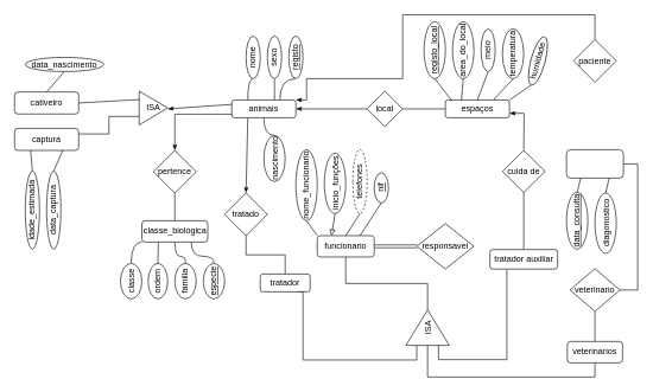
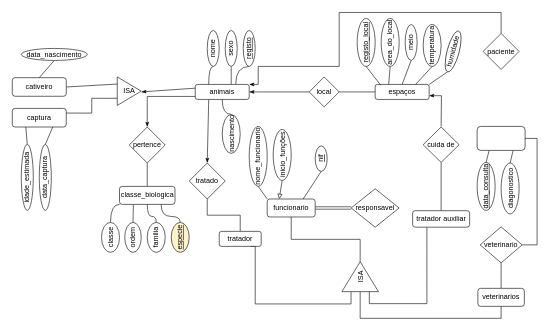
  <mxCell id="0" />
  <mxCell id="1" parent="0" />
  <mxCell id="2" style="edgeStyle=orthogonalEdgeStyle;rounded=0;orthogonalLoop=1;jettySize=auto;html=1;exitX=1;exitY=0.5;exitDx=0;exitDy=0;endArrow=none;endFill=0;curved=1;entryX=0.25;entryY=0;entryDx=0;entryDy=0;" edge="1" parent="1" source="3" target="11"><mxGeometry relative="1" as="geometry"><mxPoint x="385" y="140" as="targetPoint" /></mxGeometry></mxCell>
  <mxCell id="3" value="nome" style="ellipse;whiteSpace=wrap;html=1;rounded=1;direction=south;horizontal=0;" vertex="1" parent="1"><mxGeometry x="345" y="50" width="20" height="60" as="geometry" /></mxCell>
  <mxCell id="4" style="edgeStyle=orthogonalEdgeStyle;rounded=0;orthogonalLoop=1;jettySize=auto;html=1;exitX=1;exitY=0.5;exitDx=0;exitDy=0;endArrow=none;endFill=0;curved=1;entryX=0.5;entryY=0;entryDx=0;entryDy=0;" edge="1" parent="1" source="5"><mxGeometry relative="1" as="geometry"><mxPoint x="385" y="140" as="targetPoint" /></mxGeometry></mxCell>
  <mxCell id="5" value="sexo" style="ellipse;whiteSpace=wrap;html=1;rounded=1;fontStyle=0;direction=south;horizontal=0;" vertex="1" parent="1"><mxGeometry x="375" y="50" width="20" height="60" as="geometry" /></mxCell>
  <mxCell id="6" style="edgeStyle=orthogonalEdgeStyle;rounded=0;orthogonalLoop=1;jettySize=auto;html=1;exitX=1;exitY=0.5;exitDx=0;exitDy=0;entryX=0.75;entryY=0;entryDx=0;entryDy=0;endArrow=none;endFill=0;curved=1;" edge="1" parent="1" source="7" target="11"><mxGeometry relative="1" as="geometry"><mxPoint x="385" y="140" as="targetPoint" /></mxGeometry></mxCell>
  <mxCell id="7" value="registo" style="ellipse;whiteSpace=wrap;html=1;rounded=1;fontStyle=4;direction=south;horizontal=0;" vertex="1" parent="1"><mxGeometry x="405" y="50" width="20" height="60" as="geometry" /></mxCell>
  <mxCell id="8" style="rounded=0;orthogonalLoop=1;jettySize=auto;html=1;exitX=0;exitY=0.25;exitDx=0;exitDy=0;entryX=1;entryY=0.5;entryDx=0;entryDy=0;endArrow=classicThin;endFill=1;" edge="1" parent="1" source="11"><mxGeometry relative="1" as="geometry"><mxPoint x="235" y="152.5" as="targetPoint" /></mxGeometry></mxCell>
  <mxCell id="9" style="edgeStyle=orthogonalEdgeStyle;rounded=0;orthogonalLoop=1;jettySize=auto;html=1;startArrow=classicThin;startFill=1;endArrow=none;endFill=0;entryX=0;entryY=0.5;entryDx=0;entryDy=0;exitX=0.5;exitY=0;exitDx=0;exitDy=0;" edge="1" parent="1" source="43" target="11"><mxGeometry relative="1" as="geometry"><mxPoint x="305" y="220" as="sourcePoint" /><mxPoint x="335" y="160" as="targetPoint" /><Array as="points"><mxPoint x="245" y="160" /><mxPoint x="340" y="160" /></Array></mxGeometry></mxCell>
  <mxCell id="10" style="rounded=0;orthogonalLoop=1;jettySize=auto;html=1;startArrow=classicThin;startFill=1;endArrow=none;endFill=0;entryX=0.25;entryY=1;entryDx=0;entryDy=0;exitX=0.5;exitY=0;exitDx=0;exitDy=0;" edge="1" parent="1" source="54" target="11"><mxGeometry relative="1" as="geometry"><mxPoint x="345" y="270" as="targetPoint" /><mxPoint x="315" y="190" as="sourcePoint" /></mxGeometry></mxCell>
  <mxCell id="11" value="animais" style="rounded=1;whiteSpace=wrap;html=1;" vertex="1" parent="1"><mxGeometry x="325" y="140" width="90" height="25" as="geometry" /></mxCell>
  <mxCell id="12" style="edgeStyle=orthogonalEdgeStyle;curved=1;rounded=0;orthogonalLoop=1;jettySize=auto;html=1;exitX=0;exitY=0.5;exitDx=0;exitDy=0;entryX=0.5;entryY=1;entryDx=0;entryDy=0;endArrow=none;endFill=0;" edge="1" parent="1" source="13" target="11"><mxGeometry relative="1" as="geometry" /></mxCell>
  <mxCell id="13" value="nascimento" style="ellipse;whiteSpace=wrap;html=1;rounded=1;direction=south;horizontal=0;" vertex="1" parent="1"><mxGeometry x="370" y="190" width="30" height="65" as="geometry" /></mxCell>
  <mxCell id="14" style="edgeStyle=orthogonalEdgeStyle;rounded=0;orthogonalLoop=1;jettySize=auto;html=1;exitX=0;exitY=0.75;exitDx=0;exitDy=0;entryX=1;entryY=0.25;entryDx=0;entryDy=0;endArrow=none;endFill=0;" edge="1" parent="1" source="15" target="18"><mxGeometry relative="1" as="geometry" /></mxCell>
  <mxCell id="15" value="ISA" style="triangle;whiteSpace=wrap;html=1;" vertex="1" parent="1"><mxGeometry x="195" y="127.5" width="40" height="47.5" as="geometry" /></mxCell>
  <mxCell id="16" style="rounded=0;orthogonalLoop=1;jettySize=auto;html=1;exitX=1;exitY=0.5;exitDx=0;exitDy=0;entryX=0;entryY=0.25;entryDx=0;entryDy=0;endArrow=none;endFill=0;" edge="1" parent="1" source="17" target="15"><mxGeometry relative="1" as="geometry" /></mxCell>
  <mxCell id="17" value="cativeiro" style="rounded=1;whiteSpace=wrap;html=1;" vertex="1" parent="1"><mxGeometry x="20" y="128.75" width="90" height="31" as="geometry" /></mxCell>
  <mxCell id="18" value="captura" style="rounded=1;whiteSpace=wrap;html=1;" vertex="1" parent="1"><mxGeometry x="20" y="180" width="90" height="31" as="geometry" /></mxCell>
  <mxCell id="19" style="rounded=0;orthogonalLoop=1;jettySize=auto;html=1;exitX=0.5;exitY=0;exitDx=0;exitDy=0;entryX=0.5;entryY=0;entryDx=0;entryDy=0;endArrow=none;endFill=0;" edge="1" parent="1" source="20" target="17"><mxGeometry relative="1" as="geometry" /></mxCell>
  <mxCell id="20" value="data_nascimento" style="ellipse;whiteSpace=wrap;html=1;rounded=1;direction=south;horizontal=0;rotation=90;" vertex="1" parent="1"><mxGeometry x="80" y="35" width="20" height="110" as="geometry" /></mxCell>
  <mxCell id="21" style="rounded=0;orthogonalLoop=1;jettySize=auto;html=1;exitX=0;exitY=0.5;exitDx=0;exitDy=0;entryX=0.25;entryY=1;entryDx=0;entryDy=0;endArrow=none;endFill=0;" edge="1" parent="1" source="22" target="18"><mxGeometry relative="1" as="geometry" /></mxCell>
  <mxCell id="22" value="idade_estimada" style="ellipse;whiteSpace=wrap;html=1;rounded=1;direction=south;horizontal=0;rotation=0;" vertex="1" parent="1"><mxGeometry x="35" y="240" width="20" height="110" as="geometry" /></mxCell>
  <mxCell id="23" style="rounded=0;orthogonalLoop=1;jettySize=auto;html=1;exitX=0;exitY=0.5;exitDx=0;exitDy=0;entryX=0.75;entryY=1;entryDx=0;entryDy=0;endArrow=none;endFill=0;" edge="1" parent="1" source="24" target="18"><mxGeometry relative="1" as="geometry" /></mxCell>
  <mxCell id="24" value="data_captura" style="ellipse;whiteSpace=wrap;html=1;rounded=1;direction=south;horizontal=0;rotation=0;" vertex="1" parent="1"><mxGeometry x="65" y="240" width="20" height="110" as="geometry" /></mxCell>
  <mxCell id="25" style="edgeStyle=orthogonalEdgeStyle;curved=1;rounded=0;orthogonalLoop=1;jettySize=auto;html=1;exitX=1;exitY=0.5;exitDx=0;exitDy=0;entryX=0;entryY=0.5;entryDx=0;entryDy=0;startArrow=none;startFill=0;endArrow=none;endFill=0;" edge="1" parent="1" source="27" target="29"><mxGeometry relative="1" as="geometry" /></mxCell>
  <mxCell id="26" style="edgeStyle=orthogonalEdgeStyle;curved=1;rounded=0;orthogonalLoop=1;jettySize=auto;html=1;entryX=0;entryY=0.5;entryDx=0;entryDy=0;startArrow=classicThin;startFill=1;endArrow=none;endFill=0;exitX=1;exitY=0.5;exitDx=0;exitDy=0;" edge="1" parent="1" source="11" target="27"><mxGeometry relative="1" as="geometry"><mxPoint x="435" y="153" as="sourcePoint" /></mxGeometry></mxCell>
  <mxCell id="27" value="local" style="rhombus;whiteSpace=wrap;html=1;" vertex="1" parent="1"><mxGeometry x="515" y="127.5" width="50" height="50" as="geometry" /></mxCell>
  <mxCell id="28" style="edgeStyle=orthogonalEdgeStyle;rounded=0;orthogonalLoop=1;jettySize=auto;html=1;exitX=1;exitY=0.75;exitDx=0;exitDy=0;startArrow=classicThin;startFill=1;endArrow=none;endFill=0;" edge="1" parent="1" source="29"><mxGeometry relative="1" as="geometry"><mxPoint x="735" y="210" as="targetPoint" /></mxGeometry></mxCell>
  <mxCell id="29" value="espaços" style="rounded=1;whiteSpace=wrap;html=1;" vertex="1" parent="1"><mxGeometry x="625" y="140" width="90" height="25" as="geometry" /></mxCell>
  <mxCell id="30" style="rounded=0;orthogonalLoop=1;jettySize=auto;html=1;exitX=0.5;exitY=1;exitDx=0;exitDy=0;entryX=0.102;entryY=0.048;entryDx=0;entryDy=0;entryPerimeter=0;startArrow=none;startFill=0;endArrow=none;endFill=0;" edge="1" parent="1" source="31" target="29"><mxGeometry relative="1" as="geometry" /></mxCell>
  <mxCell id="31" value="registo_local" style="ellipse;rounded=1;flipV=1;flipH=1;direction=east;whiteSpace=wrap;html=1;horizontal=0;fontStyle=4" vertex="1" parent="1"><mxGeometry x="595" y="30" width="30" height="80" as="geometry" /></mxCell>
  <mxCell id="32" style="rounded=0;orthogonalLoop=1;jettySize=auto;html=1;exitX=0.5;exitY=1;exitDx=0;exitDy=0;entryX=0.25;entryY=0;entryDx=0;entryDy=0;startArrow=none;startFill=0;endArrow=none;endFill=0;" edge="1" parent="1" source="33" target="29"><mxGeometry relative="1" as="geometry" /></mxCell>
  <mxCell id="33" value="area_do_local" style="ellipse;rounded=1;flipV=1;flipH=1;direction=east;whiteSpace=wrap;html=1;horizontal=0;" vertex="1" parent="1"><mxGeometry x="635" y="30" width="30" height="80" as="geometry" /></mxCell>
  <mxCell id="34" style="rounded=0;orthogonalLoop=1;jettySize=auto;html=1;exitX=0.5;exitY=1;exitDx=0;exitDy=0;entryX=0.5;entryY=0;entryDx=0;entryDy=0;startArrow=none;startFill=0;endArrow=none;endFill=0;" edge="1" parent="1" source="35" target="29"><mxGeometry relative="1" as="geometry" /></mxCell>
  <mxCell id="35" value="meio" style="ellipse;rounded=1;flipV=1;flipH=1;direction=east;whiteSpace=wrap;html=1;horizontal=0;" vertex="1" parent="1"><mxGeometry x="675" y="40" width="20" height="60" as="geometry" /></mxCell>
  <mxCell id="36" style="rounded=0;orthogonalLoop=1;jettySize=auto;html=1;exitX=0.5;exitY=1;exitDx=0;exitDy=0;entryX=0.75;entryY=0;entryDx=0;entryDy=0;startArrow=none;startFill=0;endArrow=none;endFill=0;" edge="1" parent="1" source="37" target="29"><mxGeometry relative="1" as="geometry" /></mxCell>
  <mxCell id="37" value="temperatura" style="ellipse;rounded=1;flipV=1;flipH=1;direction=east;whiteSpace=wrap;html=1;horizontal=0;" vertex="1" parent="1"><mxGeometry x="705" y="40" width="30" height="70" as="geometry" /></mxCell>
  <mxCell id="38" style="rounded=0;orthogonalLoop=1;jettySize=auto;html=1;exitX=0.5;exitY=1;exitDx=0;exitDy=0;startArrow=none;startFill=0;endArrow=none;endFill=0;" edge="1" parent="1" source="39"><mxGeometry relative="1" as="geometry"><mxPoint x="715" y="140" as="targetPoint" /></mxGeometry></mxCell>
  <mxCell id="39" value="humidade" style="ellipse;rounded=1;flipV=1;flipH=1;direction=east;whiteSpace=wrap;html=1;horizontal=0;rotation=15;" vertex="1" parent="1"><mxGeometry x="745" y="50" width="20" height="70" as="geometry" /></mxCell>
  <mxCell id="40" style="edgeStyle=orthogonalEdgeStyle;rounded=0;orthogonalLoop=1;jettySize=auto;html=1;entryX=0.5;entryY=0;entryDx=0;entryDy=0;startArrow=classicThin;startFill=1;endArrow=none;endFill=0;exitX=1;exitY=0;exitDx=0;exitDy=0;" edge="1" parent="1" source="11" target="41"><mxGeometry relative="1" as="geometry"><mxPoint x="565" y="230" as="sourcePoint" /><Array as="points"><mxPoint x="430" y="110" /><mxPoint x="565" y="110" /><mxPoint x="565" y="20" /><mxPoint x="835" y="20" /></Array></mxGeometry></mxCell>
  <mxCell id="41" value="paciente" style="rhombus;whiteSpace=wrap;html=1;" vertex="1" parent="1"><mxGeometry x="805" y="55" width="60" height="60" as="geometry" /></mxCell>
  <mxCell id="42" style="edgeStyle=orthogonalEdgeStyle;curved=1;rounded=0;orthogonalLoop=1;jettySize=auto;html=1;exitX=0.5;exitY=1;exitDx=0;exitDy=0;entryX=0.5;entryY=0;entryDx=0;entryDy=0;startArrow=none;startFill=0;endArrow=none;endFill=0;" edge="1" parent="1" source="43" target="48"><mxGeometry relative="1" as="geometry" /></mxCell>
  <mxCell id="43" value="pertence" style="rhombus;whiteSpace=wrap;html=1;" vertex="1" parent="1"><mxGeometry x="215" y="211" width="60" height="60" as="geometry" /></mxCell>
  <mxCell id="44" style="edgeStyle=orthogonalEdgeStyle;curved=1;rounded=0;orthogonalLoop=1;jettySize=auto;html=1;exitX=0;exitY=1;exitDx=0;exitDy=0;entryX=0.5;entryY=0;entryDx=0;entryDy=0;startArrow=none;startFill=0;endArrow=none;endFill=0;" edge="1" parent="1" source="48" target="49"><mxGeometry relative="1" as="geometry" /></mxCell>
  <mxCell id="45" style="edgeStyle=orthogonalEdgeStyle;curved=1;rounded=0;orthogonalLoop=1;jettySize=auto;html=1;exitX=0.25;exitY=1;exitDx=0;exitDy=0;entryX=0.5;entryY=0;entryDx=0;entryDy=0;startArrow=none;startFill=0;endArrow=none;endFill=0;" edge="1" parent="1" source="48" target="50"><mxGeometry relative="1" as="geometry" /></mxCell>
  <mxCell id="46" style="edgeStyle=orthogonalEdgeStyle;curved=1;rounded=0;orthogonalLoop=1;jettySize=auto;html=1;entryX=0.5;entryY=0;entryDx=0;entryDy=0;startArrow=none;startFill=0;endArrow=none;endFill=0;" edge="1" parent="1" source="48" target="51"><mxGeometry relative="1" as="geometry" /></mxCell>
  <mxCell id="47" style="edgeStyle=orthogonalEdgeStyle;curved=1;rounded=0;orthogonalLoop=1;jettySize=auto;html=1;exitX=0.75;exitY=1;exitDx=0;exitDy=0;entryX=0.5;entryY=0;entryDx=0;entryDy=0;startArrow=none;startFill=0;endArrow=none;endFill=0;" edge="1" parent="1" source="48" target="52"><mxGeometry relative="1" as="geometry" /></mxCell>
  <mxCell id="48" value="classe_biologica" style="rounded=1;whiteSpace=wrap;html=1;" vertex="1" parent="1"><mxGeometry x="198.75" y="310" width="92.5" height="30" as="geometry" /></mxCell>
  <mxCell id="49" value="classe" style="ellipse;rounded=1;flipV=1;flipH=1;direction=east;whiteSpace=wrap;html=1;horizontal=0;fontStyle=0" vertex="1" parent="1"><mxGeometry x="168.75" y="370" width="30" height="50" as="geometry" /></mxCell>
  <mxCell id="50" value="ordem" style="ellipse;rounded=1;flipV=1;flipH=1;direction=east;whiteSpace=wrap;html=1;horizontal=0;" vertex="1" parent="1"><mxGeometry x="207.5" y="370" width="27.5" height="50" as="geometry" /></mxCell>
  <mxCell id="51" value="familia" style="ellipse;rounded=1;flipV=1;flipH=1;direction=east;whiteSpace=wrap;html=1;horizontal=0;" vertex="1" parent="1"><mxGeometry x="245" y="370" width="30" height="50" as="geometry" /></mxCell>
- <mxCell id="52" value="&lt;u&gt;especie&lt;/u&gt;" style="ellipse;rounded=1;flipV=1;flipH=1;direction=east;whiteSpace=wrap;html=1;horizontal=0;" vertex="1" parent="1"><mxGeometry x="285" y="370" width="30" height="50" as="geometry" /></mxCell>
+ <mxCell id="52" value="&lt;u&gt;especie&lt;/u&gt;" style="ellipse;rounded=1;flipV=1;flipH=1;direction=east;whiteSpace=wrap;html=1;horizontal=0;fillColor=#fff2cc;" vertex="1" parent="1"><mxGeometry x="285" y="370" width="30" height="50" as="geometry" /></mxCell>
  <mxCell id="53" style="edgeStyle=orthogonalEdgeStyle;rounded=0;orthogonalLoop=1;jettySize=auto;html=1;exitX=0.5;exitY=1;exitDx=0;exitDy=0;entryX=0.5;entryY=0;entryDx=0;entryDy=0;startArrow=none;startFill=0;endArrow=none;endFill=0;" edge="1" parent="1" source="54" target="56"><mxGeometry relative="1" as="geometry" /></mxCell>
  <mxCell id="54" value="tratado" style="rhombus;whiteSpace=wrap;html=1;" vertex="1" parent="1"><mxGeometry x="315" y="271" width="60" height="60" as="geometry" /></mxCell>
  <mxCell id="55" style="edgeStyle=orthogonalEdgeStyle;rounded=0;orthogonalLoop=1;jettySize=auto;html=1;entryX=0.75;entryY=1;entryDx=0;entryDy=0;startArrow=none;startFill=0;endArrow=none;endFill=0;exitX=0;exitY=0.25;exitDx=0;exitDy=0;" edge="1" parent="1" source="60" target="56"><mxGeometry relative="1" as="geometry"><mxPoint x="600" y="550" as="sourcePoint" /><Array as="points"><mxPoint x="585" y="506" /><mxPoint x="425" y="506" /><mxPoint x="425" y="410" /></Array></mxGeometry></mxCell>
  <mxCell id="56" value="tratador" style="rounded=1;whiteSpace=wrap;html=1;" vertex="1" parent="1"><mxGeometry x="365" y="385" width="70" height="25" as="geometry" /></mxCell>
  <mxCell id="57" style="edgeStyle=orthogonalEdgeStyle;shape=link;curved=1;rounded=0;orthogonalLoop=1;jettySize=auto;html=1;exitX=1;exitY=0.5;exitDx=0;exitDy=0;entryX=0;entryY=0.5;entryDx=0;entryDy=0;startArrow=none;startFill=0;endArrow=none;endFill=0;" edge="1" parent="1" source="58" target="69"><mxGeometry relative="1" as="geometry" /></mxCell>
  <mxCell id="58" value="funcionario" style="rounded=1;whiteSpace=wrap;html=1;" vertex="1" parent="1"><mxGeometry x="445" y="331" width="80" height="30" as="geometry" /></mxCell>
  <mxCell id="59" style="edgeStyle=orthogonalEdgeStyle;rounded=0;orthogonalLoop=1;jettySize=auto;html=1;exitX=1;exitY=0.5;exitDx=0;exitDy=0;startArrow=none;startFill=0;endArrow=none;endFill=0;" edge="1" parent="1" source="60" target="58"><mxGeometry relative="1" as="geometry" /></mxCell>
  <mxCell id="60" value="ISA" style="triangle;whiteSpace=wrap;html=1;rotation=-90;" vertex="1" parent="1"><mxGeometry x="575" y="430" width="50" height="61" as="geometry" /></mxCell>
  <mxCell id="61" style="rounded=0;orthogonalLoop=1;jettySize=auto;html=1;exitX=0.5;exitY=1;exitDx=0;exitDy=0;entryX=0.5;entryY=0;entryDx=0;entryDy=0;startArrow=none;startFill=0;endArrow=none;endFill=0;" edge="1" parent="1" source="62" target="64"><mxGeometry relative="1" as="geometry" /></mxCell>
  <mxCell id="62" value="cuida de" style="rhombus;whiteSpace=wrap;html=1;" vertex="1" parent="1"><mxGeometry x="705" y="211" width="60" height="59" as="geometry" /></mxCell>
  <mxCell id="63" style="edgeStyle=orthogonalEdgeStyle;rounded=0;orthogonalLoop=1;jettySize=auto;html=1;exitX=0.25;exitY=1;exitDx=0;exitDy=0;entryX=0;entryY=0.75;entryDx=0;entryDy=0;startArrow=none;startFill=0;endArrow=none;endFill=0;" edge="1" parent="1" source="64" target="60"><mxGeometry relative="1" as="geometry" /></mxCell>
  <mxCell id="64" value="tratador auxiliar" style="rounded=1;whiteSpace=wrap;html=1;" vertex="1" parent="1"><mxGeometry x="687.5" y="350.5" width="95" height="27.5" as="geometry" /></mxCell>
  <mxCell id="65" style="edgeStyle=orthogonalEdgeStyle;rounded=0;orthogonalLoop=1;jettySize=auto;html=1;exitX=1;exitY=0.5;exitDx=0;exitDy=0;startArrow=none;startFill=0;endArrow=none;endFill=0;entryX=1;entryY=0.5;entryDx=0;entryDy=0;" edge="1" parent="1" source="66" target="68"><mxGeometry relative="1" as="geometry"><mxPoint x="835" y="380" as="targetPoint" /><Array as="points"><mxPoint x="895" y="230" /><mxPoint x="895" y="408" /></Array></mxGeometry></mxCell>
  <mxCell id="66" value="" style="rounded=1;whiteSpace=wrap;html=1;" vertex="1" parent="1"><mxGeometry x="795" y="210" width="80" height="40" as="geometry" /></mxCell>
  <mxCell id="67" style="edgeStyle=orthogonalEdgeStyle;curved=1;rounded=0;orthogonalLoop=1;jettySize=auto;html=1;exitX=0.5;exitY=1;exitDx=0;exitDy=0;entryX=0.5;entryY=0;entryDx=0;entryDy=0;startArrow=none;startFill=0;endArrow=none;endFill=0;" edge="1" parent="1" source="68" target="79"><mxGeometry relative="1" as="geometry" /></mxCell>
  <mxCell id="68" value="veterinario" style="rhombus;whiteSpace=wrap;html=1;" vertex="1" parent="1"><mxGeometry x="800" y="377.5" width="70" height="60" as="geometry" /></mxCell>
  <mxCell id="69" value="responsavel" style="rhombus;whiteSpace=wrap;html=1;" vertex="1" parent="1"><mxGeometry x="585" y="314" width="80" height="64" as="geometry" /></mxCell>
  <mxCell id="70" style="rounded=0;orthogonalLoop=1;jettySize=auto;html=1;exitX=0.5;exitY=1;exitDx=0;exitDy=0;entryX=0;entryY=0;entryDx=0;entryDy=0;startArrow=none;startFill=0;endArrow=none;endFill=0;" edge="1" parent="1" source="71" target="58"><mxGeometry relative="1" as="geometry" /></mxCell>
  <mxCell id="71" value="nome_funcionario" style="ellipse;rounded=1;flipV=1;flipH=1;direction=east;whiteSpace=wrap;html=1;horizontal=0;fontStyle=0" vertex="1" parent="1"><mxGeometry x="415" y="210" width="30" height="100" as="geometry" /></mxCell>
  <mxCell id="72" style="rounded=0;orthogonalLoop=1;jettySize=auto;html=1;exitX=0.5;exitY=1;exitDx=0;exitDy=0;entryX=0.25;entryY=0;entryDx=0;entryDy=0;startArrow=none;startFill=0;endArrow=block;endFill=0;" edge="1" parent="1" source="73" target="58"><mxGeometry relative="1" as="geometry" /></mxCell>
  <mxCell id="73" value="inicio_funções" style="ellipse;rounded=1;flipV=1;flipH=1;direction=east;whiteSpace=wrap;html=1;horizontal=0;" vertex="1" parent="1"><mxGeometry x="455" y="215" width="30" height="85" as="geometry" /></mxCell>
- <mxCell id="74" style="rounded=0;orthogonalLoop=1;jettySize=auto;html=1;exitX=0.5;exitY=1;exitDx=0;exitDy=0;entryX=0.5;entryY=0;entryDx=0;entryDy=0;startArrow=none;startFill=0;endArrow=none;endFill=0;" edge="1" parent="1" source="75" target="58"><mxGeometry relative="1" as="geometry" /></mxCell>
- <mxCell id="75" value="telefones" style="ellipse;rounded=1;flipV=1;flipH=1;direction=east;whiteSpace=wrap;html=1;horizontal=0;dashed=1;" vertex="1" parent="1"><mxGeometry x="495" y="210" width="20" height="90" as="geometry" /></mxCell>
  <mxCell id="76" style="rounded=0;orthogonalLoop=1;jettySize=auto;html=1;exitX=0.5;exitY=1;exitDx=0;exitDy=0;entryX=0.75;entryY=0;entryDx=0;entryDy=0;startArrow=none;startFill=0;endArrow=none;endFill=0;" edge="1" parent="1" source="77" target="58"><mxGeometry relative="1" as="geometry" /></mxCell>
  <mxCell id="77" value="nif" style="ellipse;rounded=1;flipV=1;flipH=1;direction=east;whiteSpace=wrap;html=1;horizontal=0;fontStyle=4" vertex="1" parent="1"><mxGeometry x="525" y="242.5" width="20" height="42.5" as="geometry" /></mxCell>
  <mxCell id="78" style="edgeStyle=orthogonalEdgeStyle;rounded=0;orthogonalLoop=1;jettySize=auto;html=1;exitX=0.5;exitY=1;exitDx=0;exitDy=0;entryX=0;entryY=0.5;entryDx=0;entryDy=0;startArrow=none;startFill=0;endArrow=none;endFill=0;" edge="1" parent="1" source="79" target="60"><mxGeometry relative="1" as="geometry" /></mxCell>
  <mxCell id="79" value="veterinarios" style="rounded=1;whiteSpace=wrap;html=1;" vertex="1" parent="1"><mxGeometry x="796.25" y="480" width="77.5" height="30" as="geometry" /></mxCell>
  <mxCell id="80" style="rounded=0;orthogonalLoop=1;jettySize=auto;html=1;exitX=0.5;exitY=0;exitDx=0;exitDy=0;entryX=0.25;entryY=1;entryDx=0;entryDy=0;startArrow=none;startFill=0;endArrow=none;endFill=0;" edge="1" parent="1" source="81" target="66"><mxGeometry relative="1" as="geometry" /></mxCell>
  <mxCell id="81" value="&lt;u&gt;data_consulta&lt;/u&gt;" style="ellipse;rounded=1;flipV=1;flipH=1;direction=east;whiteSpace=wrap;html=1;horizontal=0;" vertex="1" parent="1"><mxGeometry x="795" y="270" width="30" height="80" as="geometry" /></mxCell>
  <mxCell id="82" style="rounded=0;orthogonalLoop=1;jettySize=auto;html=1;exitX=0.5;exitY=0;exitDx=0;exitDy=0;entryX=0.75;entryY=1;entryDx=0;entryDy=0;startArrow=none;startFill=0;endArrow=none;endFill=0;" edge="1" parent="1" source="83" target="66"><mxGeometry relative="1" as="geometry" /></mxCell>
  <mxCell id="83" value="diagonostico" style="ellipse;rounded=1;flipV=1;flipH=1;direction=east;whiteSpace=wrap;html=1;horizontal=0;" vertex="1" parent="1"><mxGeometry x="835" y="271" width="30" height="85" as="geometry" /></mxCell>
